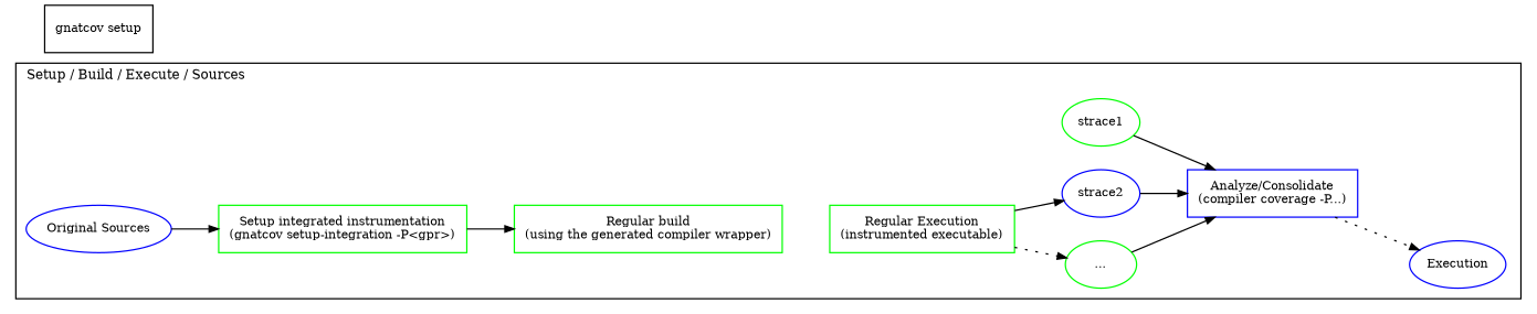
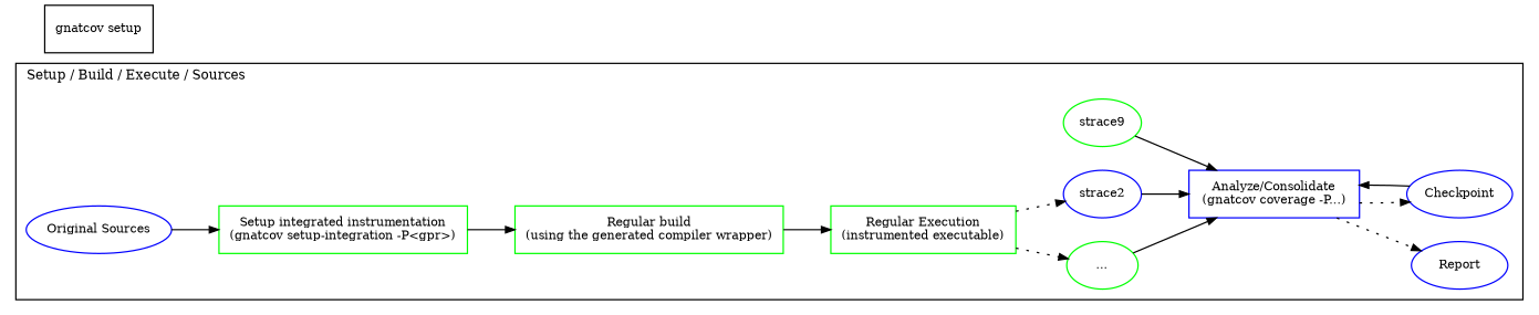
  digraph {
    rankdir=LR
    node [color=green fontsize=9 shape=ellipse]
    edge [arrowsize=0.7 fontsize=9]
-   n1 [label=strace1]
+   n1 [label=strace9]
    n2 [label="..."]
    n3 [color=blue label=strace2]
    n4 [label="Setup integrated instrumentation\n(gnatcov setup-integration -P<gpr>)" shape=box]
    n5 [label="Regular build\n(using the generated compiler wrapper)" shape=box]
    n6 [label="Regular Execution\n(instrumented executable)" shape=box]
-   n7 [color=blue label="Analyze/Consolidate\n(compiler coverage -P...)" shape=box]
-   n8 [color=blue label=Execution]
+   n7 [color=blue label="Analyze/Consolidate\n(gnatcov coverage -P...)" shape=box]
+   n8 [color=blue label=Report]
+   n9 [color=blue label=Checkpoint]
    n10 [color=blue label="Original Sources"]
    n11 [label="gnatcov setup" shape=box color=""]
    subgraph cluster_1 {
      fontsize=10
      label="Setup / Build / Execute / Sources"
      labeljust=l
      n4
      n5
      n6
      n7
      n8
+     n9
      n10
      subgraph sub_2 {
        fontsize=10
        label="Setup / Build / Execute / Analyze"
        labeljust=l
        rank=same
        n1
        n2
        n3
      }
    }
    n1 -> n7
    n2 -> n7
    n3 -> n7
    n4 -> n5
+   n5 -> n6
    n6 -> n2 [style=dotted]
-   n6 -> n3 [style=solid]
+   n6 -> n3 [style=dotted]
    n7 -> n8 [style=dotted]
+   n7 -> n9 [style=dotted]
+   n9 -> n7
    n10 -> n4
  }
